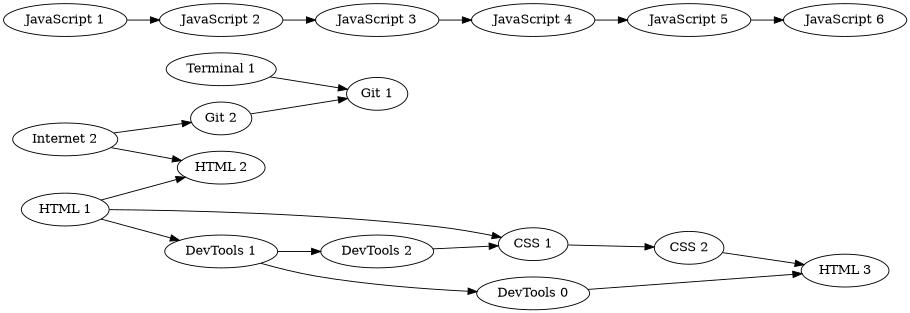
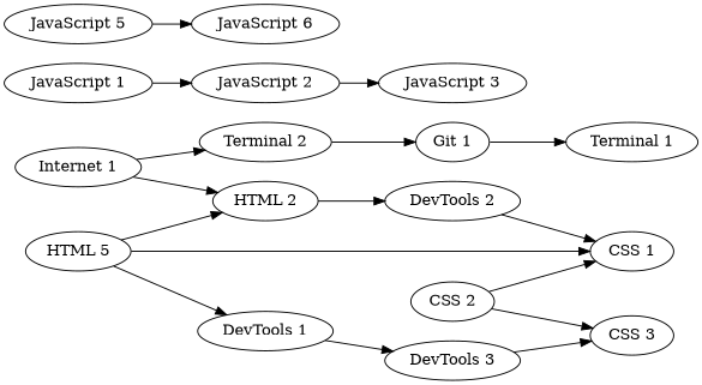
  digraph {
    rankdir=LR
    "Terminal 1"
    "Git 1"
-   "Git 2"
-   "Internet 1" [label="Internet 2"]
+   "Git 2" [label="Terminal 2"]
+   "Internet 1"
    "HTML 2"
-   "HTML 1"
+   "HTML 1" [label="HTML 5"]
    "DevTools 1"
    "CSS 1"
    "DevTools 2"
-   "DevTools 3" [label="DevTools 0"]
+   "DevTools 3"
    "CSS 2"
-   "CSS 3" [label="HTML 3"]
+   "CSS 3"
    "JavaScript 1"
    "JavaScript 2"
    "JavaScript 3"
-   "JavaScript 4"
    "JavaScript 5"
    "JavaScript 6"
-   "Terminal 1" -> "Git 1"
+   "Git 1" -> "Terminal 1"
    "Git 2" -> "Git 1"
    "Internet 1" -> "Git 2"
    "Internet 1" -> "HTML 2"
    "HTML 1" -> "HTML 2"
    "HTML 1" -> "DevTools 1"
    "HTML 1" -> "CSS 1"
-   "DevTools 1" -> "DevTools 2"
+   "HTML 2" -> "DevTools 2"
    "DevTools 1" -> "DevTools 3"
-   "CSS 1" -> "CSS 2"
+   "CSS 2" -> "CSS 1"
    "DevTools 2" -> "CSS 1"
    "DevTools 3" -> "CSS 3"
    "CSS 2" -> "CSS 3"
    "JavaScript 1" -> "JavaScript 2"
    "JavaScript 2" -> "JavaScript 3"
-   "JavaScript 3" -> "JavaScript 4"
-   "JavaScript 4" -> "JavaScript 5"
    "JavaScript 5" -> "JavaScript 6"
  }
